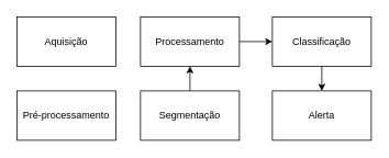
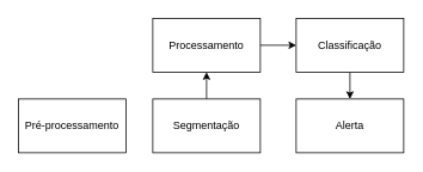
  <mxCell id="0" />
  <mxCell id="1" parent="0" />
  <mxCell id="2" value="Pré-processamento" style="rounded=0;whiteSpace=wrap;html=1;" parent="1" vertex="1"><mxGeometry x="20" y="110" width="120" height="60" as="geometry" /></mxCell>
  <mxCell id="3" style="edgeStyle=orthogonalEdgeStyle;rounded=0;orthogonalLoop=1;jettySize=auto;html=1;entryX=0;entryY=0.5;entryDx=0;entryDy=0;" edge="1" parent="1" source="4" target="8"><mxGeometry relative="1" as="geometry" /></mxCell>
  <mxCell id="4" value="Processamento" style="rounded=0;whiteSpace=wrap;html=1;" parent="1" vertex="1"><mxGeometry x="170" y="20" width="120" height="60" as="geometry" /></mxCell>
  <mxCell id="5" style="edgeStyle=orthogonalEdgeStyle;rounded=0;orthogonalLoop=1;jettySize=auto;html=1;exitX=0.5;exitY=0;exitDx=0;exitDy=0;entryX=0.5;entryY=1;entryDx=0;entryDy=0;" edge="1" parent="1" source="6" target="4"><mxGeometry relative="1" as="geometry" /></mxCell>
  <mxCell id="6" value="Segmentação" style="rounded=0;whiteSpace=wrap;html=1;" parent="1" vertex="1"><mxGeometry x="170" y="110" width="120" height="60" as="geometry" /></mxCell>
  <mxCell id="7" style="edgeStyle=orthogonalEdgeStyle;rounded=0;orthogonalLoop=1;jettySize=auto;html=1;exitX=0.5;exitY=1;exitDx=0;exitDy=0;entryX=0.5;entryY=0;entryDx=0;entryDy=0;" parent="1" source="8" target="9" edge="1"><mxGeometry relative="1" as="geometry" /></mxCell>
  <mxCell id="8" value="Classificação" style="rounded=0;whiteSpace=wrap;html=1;" parent="1" vertex="1"><mxGeometry x="330" y="20" width="120" height="60" as="geometry" /></mxCell>
  <mxCell id="9" value="Alerta" style="rounded=0;whiteSpace=wrap;html=1;" parent="1" vertex="1"><mxGeometry x="330" y="110" width="120" height="60" as="geometry" /></mxCell>
- <mxCell id="10" value="Aquisição" style="rounded=0;whiteSpace=wrap;html=1;" parent="1" vertex="1"><mxGeometry x="20" y="20" width="120" height="60" as="geometry" /></mxCell>
